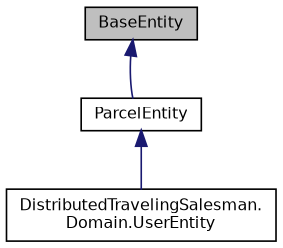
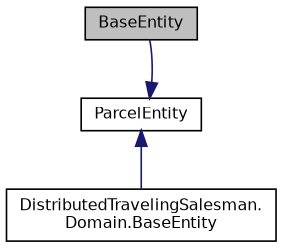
  digraph {
    node [color=black fillcolor=white fontname=Helvetica fontsize=10 shape=record style=filled]
    edge [color=midnightblue dir=back fontname=Helvetica fontsize=10 labelfontname=Helvetica labelfontsize=10 style=solid]
    n1 [fillcolor=grey75 fontcolor=black height=0.2 label=BaseEntity width=0.4]
    n2 [height=0.2 label=ParcelEntity width=0.4]
-   n3 [height=0.2 label="DistributedTravelingSalesman.\lDomain.UserEntity" width=0.4]
-   n1 -> n2
+   n3 [height=0.2 label="DistributedTravelingSalesman.\lDomain.BaseEntity" width=0.4]
+   n2 -> n1
    n2 -> n3
  }
